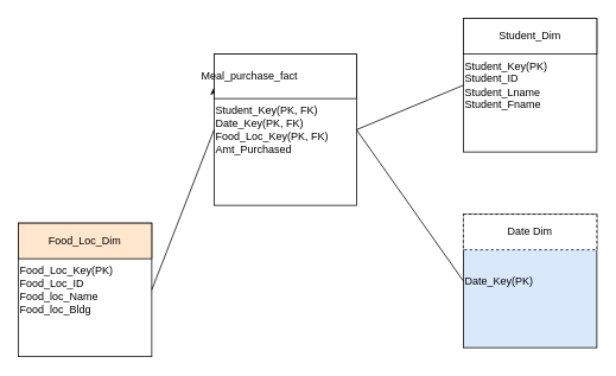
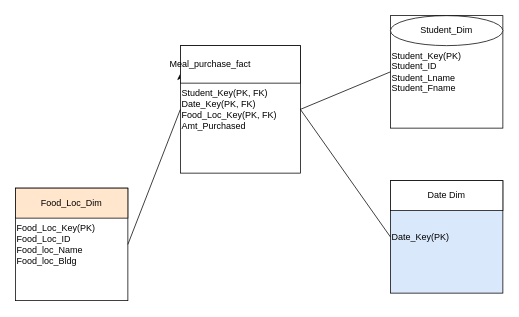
  <mxCell id="0" />
  <mxCell id="1" parent="0" />
  <mxCell id="2" value="Student_Key(PK, FK)&lt;div&gt;Date_Key(PK, FK)&lt;/div&gt;&lt;div&gt;Food_Loc_Key(PK, FK)&lt;/div&gt;&lt;div&gt;Amt_Purchased&lt;/div&gt;" style="rounded=0;whiteSpace=wrap;html=1;align=left;" vertex="1" parent="1"><mxGeometry x="240" y="60" width="160" height="170" as="geometry" /></mxCell>
  <mxCell id="3" style="edgeStyle=orthogonalEdgeStyle;rounded=0;orthogonalLoop=1;jettySize=auto;html=1;exitX=0;exitY=0.25;exitDx=0;exitDy=0;entryX=0;entryY=0.218;entryDx=0;entryDy=0;entryPerimeter=0;" edge="1" parent="1" source="2" target="2"><mxGeometry relative="1" as="geometry" /></mxCell>
  <mxCell id="4" value="" style="rounded=0;whiteSpace=wrap;html=1;" vertex="1" parent="1"><mxGeometry x="240" y="60" width="160" height="50" as="geometry" /></mxCell>
  <mxCell id="5" value="Meal_purchase_fact" style="text;html=1;align=center;verticalAlign=middle;whiteSpace=wrap;rounded=0;" vertex="1" parent="1"><mxGeometry x="250" y="70" width="60" height="30" as="geometry" /></mxCell>
  <mxCell id="6" value="Student_Key(PK)&lt;div&gt;Student_ID&lt;/div&gt;&lt;div&gt;Student_Lname&lt;/div&gt;&lt;div&gt;Student_Fname&lt;/div&gt;" style="whiteSpace=wrap;html=1;aspect=fixed;align=left;" vertex="1" parent="1"><mxGeometry x="520" y="20" width="150" height="150" as="geometry" /></mxCell>
- <mxCell id="7" value="Student_Dim" style="rounded=0;whiteSpace=wrap;html=1;" vertex="1" parent="1"><mxGeometry x="520" y="20" width="150" height="40" as="geometry" /></mxCell>
+ <mxCell id="7" value="Student_Dim" style="ellipse;whiteSpace=wrap;html=1;" vertex="1" parent="1"><mxGeometry x="520" y="20" width="150" height="40" as="geometry" /></mxCell>
  <mxCell id="8" value="Date_Key(PK)" style="whiteSpace=wrap;html=1;aspect=fixed;align=left;fillColor=#dae8fc;" vertex="1" parent="1"><mxGeometry x="520" y="240" width="150" height="150" as="geometry" /></mxCell>
- <mxCell id="9" value="Date Dim" style="rounded=0;whiteSpace=wrap;html=1;dashed=1;" vertex="1" parent="1"><mxGeometry x="520" y="240" width="150" height="40" as="geometry" /></mxCell>
+ <mxCell id="9" value="Date Dim" style="rounded=0;whiteSpace=wrap;html=1;" vertex="1" parent="1"><mxGeometry x="520" y="240" width="150" height="40" as="geometry" /></mxCell>
  <mxCell id="10" value="Food_Loc_Key(PK)&lt;div&gt;Food_Loc_ID&lt;/div&gt;&lt;div&gt;Food_loc_Name&lt;/div&gt;&lt;div&gt;Food_loc_Bldg&lt;/div&gt;" style="whiteSpace=wrap;html=1;aspect=fixed;align=left;" vertex="1" parent="1"><mxGeometry x="20" y="250" width="150" height="150" as="geometry" /></mxCell>
  <mxCell id="11" value="Food_Loc_Dim" style="rounded=0;whiteSpace=wrap;html=1;fillColor=#ffe6cc;" vertex="1" parent="1"><mxGeometry x="20" y="250" width="150" height="40" as="geometry" /></mxCell>
  <mxCell id="12" value="" style="endArrow=none;html=1;rounded=0;exitX=1;exitY=0.5;exitDx=0;exitDy=0;entryX=0;entryY=0.5;entryDx=0;entryDy=0;" edge="1" parent="1" source="10" target="2"><mxGeometry width="50" height="50" relative="1" as="geometry"><mxPoint x="340" y="400" as="sourcePoint" /><mxPoint x="390" y="350" as="targetPoint" /></mxGeometry></mxCell>
  <mxCell id="13" value="" style="endArrow=none;html=1;rounded=0;entryX=0;entryY=0.5;entryDx=0;entryDy=0;exitX=1;exitY=0.5;exitDx=0;exitDy=0;" edge="1" parent="1" source="2" target="6"><mxGeometry width="50" height="50" relative="1" as="geometry"><mxPoint x="340" y="400" as="sourcePoint" /><mxPoint x="390" y="350" as="targetPoint" /></mxGeometry></mxCell>
  <mxCell id="14" value="" style="endArrow=none;html=1;rounded=0;entryX=0;entryY=0.5;entryDx=0;entryDy=0;exitX=1;exitY=0.5;exitDx=0;exitDy=0;" edge="1" parent="1" source="2" target="8"><mxGeometry width="50" height="50" relative="1" as="geometry"><mxPoint x="410" y="155" as="sourcePoint" /><mxPoint x="530" y="105" as="targetPoint" /></mxGeometry></mxCell>
